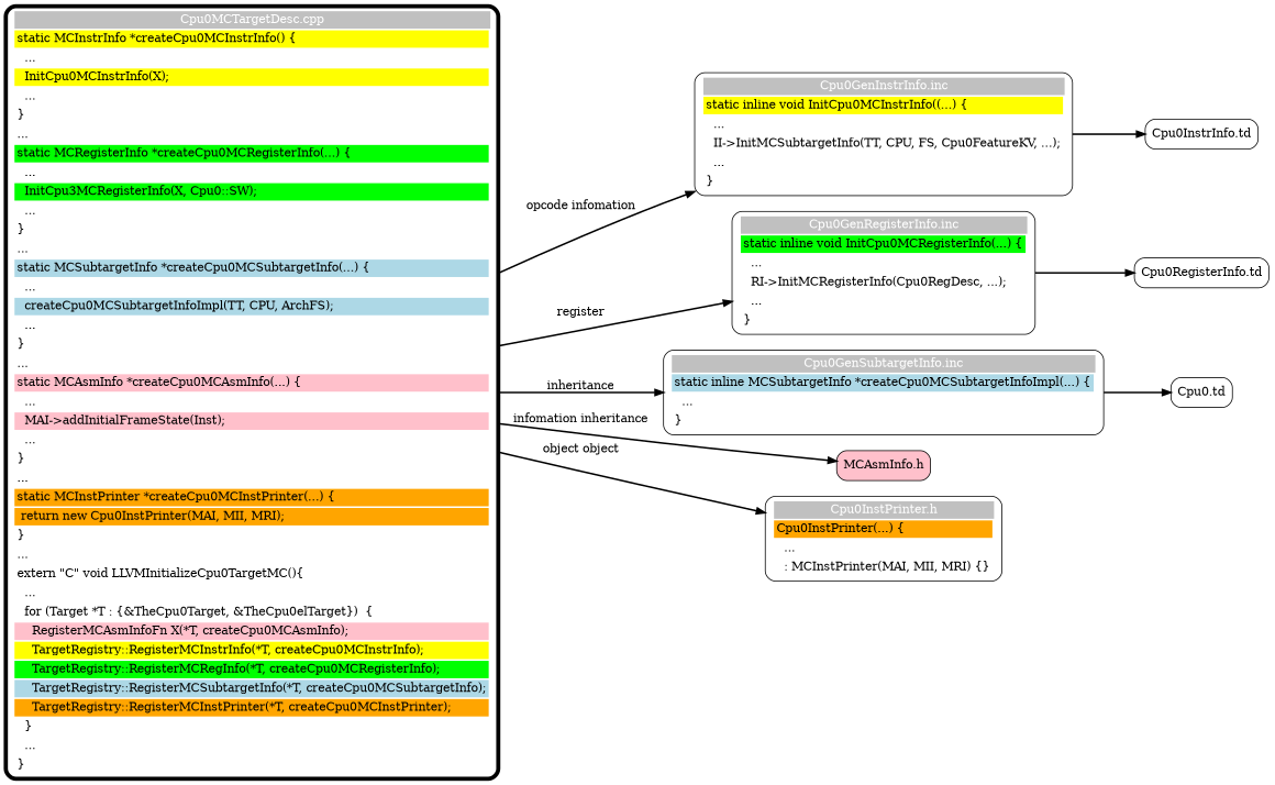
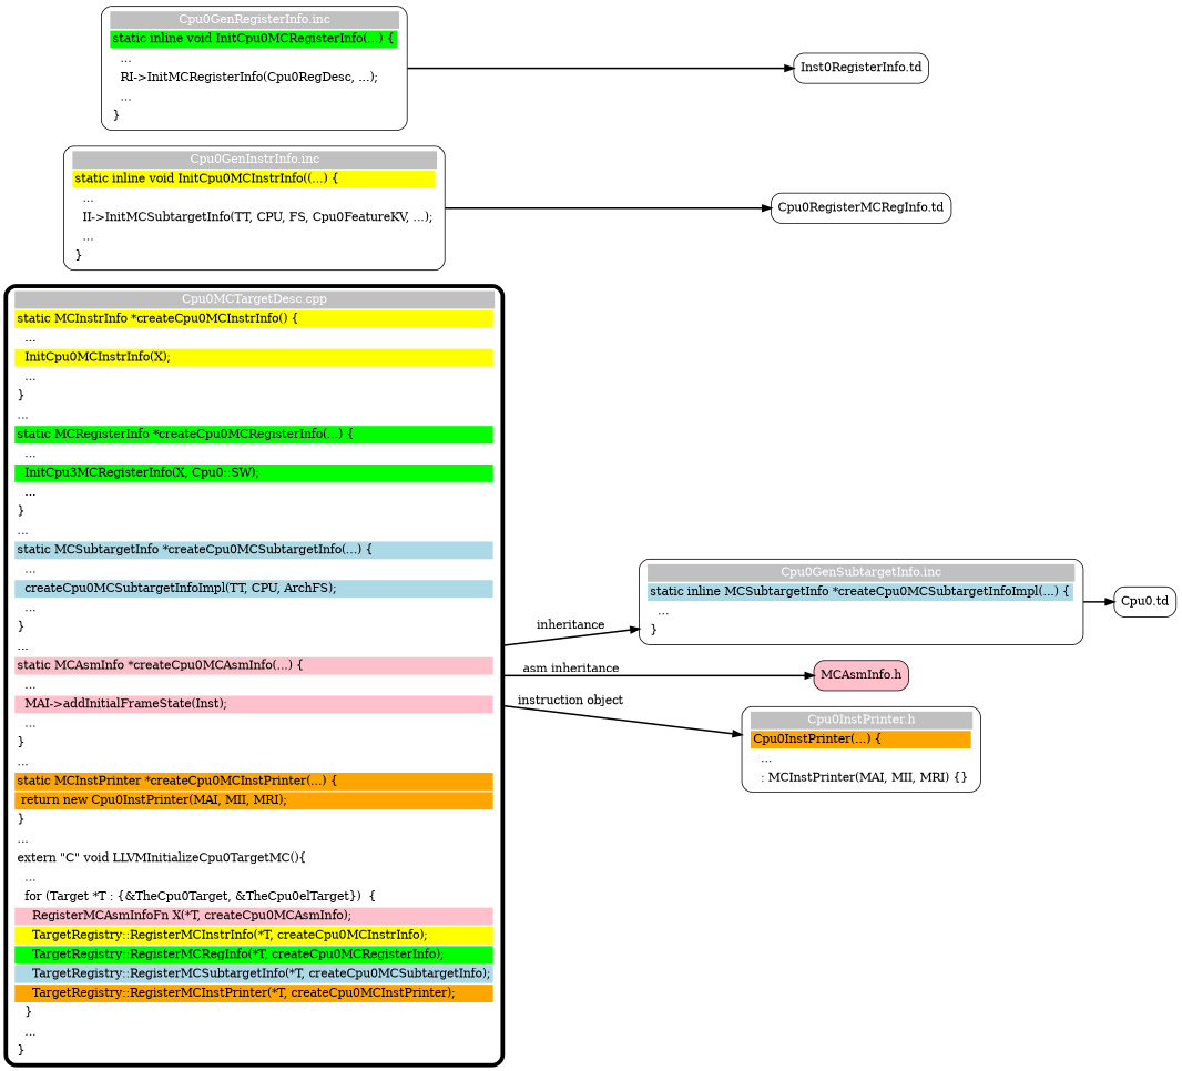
  digraph {
    fontname="DejaVu Serif"
    fontsize=30
    labelloc=t
    rankdir=LR
    splines=true
    node [fillcolor=white fontname="DejaVu Serif" penwidth=1 shape=Mrecord style=filled]
    edge [fontcolor=black fontname="DejaVu Serif" fontsize=14 penwidth=2]
    n1 [label=<<table border="0" cellborder="0" cellpadding="3" bgcolor="white"><tr><td bgcolor="grey" align="center" colspan="2"><font color="white">Cpu0MCTargetDesc.cpp</font></td></tr>     <tr><td align="left" bgcolor="yellow">static MCInstrInfo *createCpu0MCInstrInfo() \{</td></tr><tr><td align="left">  ...</td></tr><tr><td align="left" bgcolor="yellow" port="r1">  InitCpu0MCInstrInfo(X);</td></tr><tr><td align="left">  ...</td></tr><tr><td align="left">\}</td></tr><tr><td align="left">...</td></tr>     <tr><td align="left" bgcolor="green">static MCRegisterInfo *createCpu0MCRegisterInfo(...) \{</td></tr><tr><td align="left">  ...</td></tr><tr><td align="left" bgcolor="green">  InitCpu3MCRegisterInfo(X, Cpu0::SW);</td></tr><tr><td align="left">  ...</td></tr><tr><td align="left">\}</td></tr><tr><td align="left">...</td></tr>     <tr><td align="left" bgcolor="lightblue">static MCSubtargetInfo *createCpu0MCSubtargetInfo(...) \{</td></tr><tr><td align="left">  ...</td></tr><tr><td align="left" bgcolor="lightblue">  createCpu0MCSubtargetInfoImpl(TT, CPU, ArchFS);</td></tr><tr><td align="left">  ...</td></tr><tr><td align="left">\}</td></tr><tr><td align="left">...</td></tr>     <tr><td align="left" bgcolor="pink">static MCAsmInfo *createCpu0MCAsmInfo(...) \{</td></tr><tr><td align="left">  ...</td></tr><tr><td align="left" bgcolor="pink">  MAI-&gt;addInitialFrameState(Inst);</td></tr><tr><td align="left">  ...</td></tr><tr><td align="left">\}</td></tr><tr><td align="left">...</td></tr>     <tr><td align="left" bgcolor="orange">static MCInstPrinter *createCpu0MCInstPrinter(...) \{</td></tr><tr><td align="left" bgcolor="orange"> return new Cpu0InstPrinter(MAI, MII, MRI);</td></tr><tr><td align="left">\}</td></tr><tr><td align="left">...</td></tr>     <tr><td align="left">extern "C" void LLVMInitializeCpu0TargetMC()\{ </td></tr><tr><td align="left">  ...</td></tr><tr><td align="left">  for (Target *T : \{&#38;TheCpu0Target, &#38;TheCpu0elTarget\})  \{</td></tr><tr><td align="left" bgcolor="pink">    RegisterMCAsmInfoFn X(*T, createCpu0MCAsmInfo);</td></tr><tr><td align="left" bgcolor="yellow">    TargetRegistry::RegisterMCInstrInfo(*T, createCpu0MCInstrInfo);</td></tr><tr><td align="left" bgcolor="green">    TargetRegistry::RegisterMCRegInfo(*T, createCpu0MCRegisterInfo);</td></tr><tr><td align="left" bgcolor="lightblue">    TargetRegistry::RegisterMCSubtargetInfo(*T, createCpu0MCSubtargetInfo);</td></tr><tr><td align="left" bgcolor="orange">    TargetRegistry::RegisterMCInstPrinter(*T, createCpu0MCInstPrinter);</td></tr><tr><td align="left">  \}</td></tr><tr><td align="left">  ...</td></tr><tr><td align="left">\}</td></tr>     </table>> penwidth=5 style="filled, bold"]
    n2 [label=<<table border="0" cellborder="0" cellpadding="3" bgcolor="white"><tr><td bgcolor="grey" align="center" colspan="2"><font color="white">Cpu0GenInstrInfo.inc</font></td></tr><tr><td align="left" bgcolor="yellow" port="r0">static inline void InitCpu0MCInstrInfo((...) \{</td></tr><tr><td align="left">  ...</td></tr><tr><td align="left">  II-&gt;InitMCSubtargetInfo(TT, CPU, FS, Cpu0FeatureKV, ...);</td></tr><tr><td align="left">  ...</td></tr><tr><td align="left">\}</td></tr></table>>]
    n3 [label=<<table border="0" cellborder="0" cellpadding="3" bgcolor="white"><tr><td bgcolor="grey" align="center" colspan="2"><font color="white">Cpu0GenRegisterInfo.inc</font></td></tr><tr><td align="left" bgcolor="green" port="r0">static inline void InitCpu0MCRegisterInfo(...) \{</td></tr><tr><td align="left">  ...</td></tr><tr><td align="left">  RI-&gt;InitMCRegisterInfo(Cpu0RegDesc, ...);</td></tr><tr><td align="left">  ...</td></tr><tr><td align="left">\}</td></tr></table>>]
    n4 [label=<<table border="0" cellborder="0" cellpadding="3" bgcolor="white"><tr><td bgcolor="grey" align="center" colspan="2"><font color="white">Cpu0GenSubtargetInfo.inc</font></td></tr><tr><td align="left" bgcolor="lightblue" port="r0">static inline MCSubtargetInfo *createCpu0MCSubtargetInfoImpl(...) \{</td></tr><tr><td align="left">  ...</td></tr><tr><td align="left">\}</td></tr></table>>]
    n5 [fillcolor=pink label="MCAsmInfo.h"]
    n6 [label=<<table border="0" cellborder="0" cellpadding="3" bgcolor="white"><tr><td bgcolor="grey" align="center" colspan="2"><font color="white">Cpu0InstPrinter.h</font></td></tr><tr><td align="left" bgcolor="orange" port="r0">Cpu0InstPrinter(...) \{</td></tr><tr><td align="left">  ...</td></tr><tr><td align="left">  : MCInstPrinter(MAI, MII, MRI) \{\}</td></tr></table>>]
-   n7 [label="Cpu0InstrInfo.td"]
-   n8 [label="Cpu0RegisterInfo.td"]
+   n7 [label="Cpu0RegisterMCRegInfo.td"]
+   n8 [label="Inst0RegisterInfo.td"]
    n9 [label="Cpu0.td"]
-   n1 -> n2 [label="opcode infomation"]
-   n1 -> n3 [label=register]
    n1 -> n4 [label=inheritance]
-   n1 -> n5 [label="infomation inheritance"]
-   n1 -> n6 [label="object object"]
+   n1 -> n5 [label="asm inheritance"]
+   n1 -> n6 [label="instruction object"]
    n2 -> n7
    n3 -> n8
    n4 -> n9
  }
